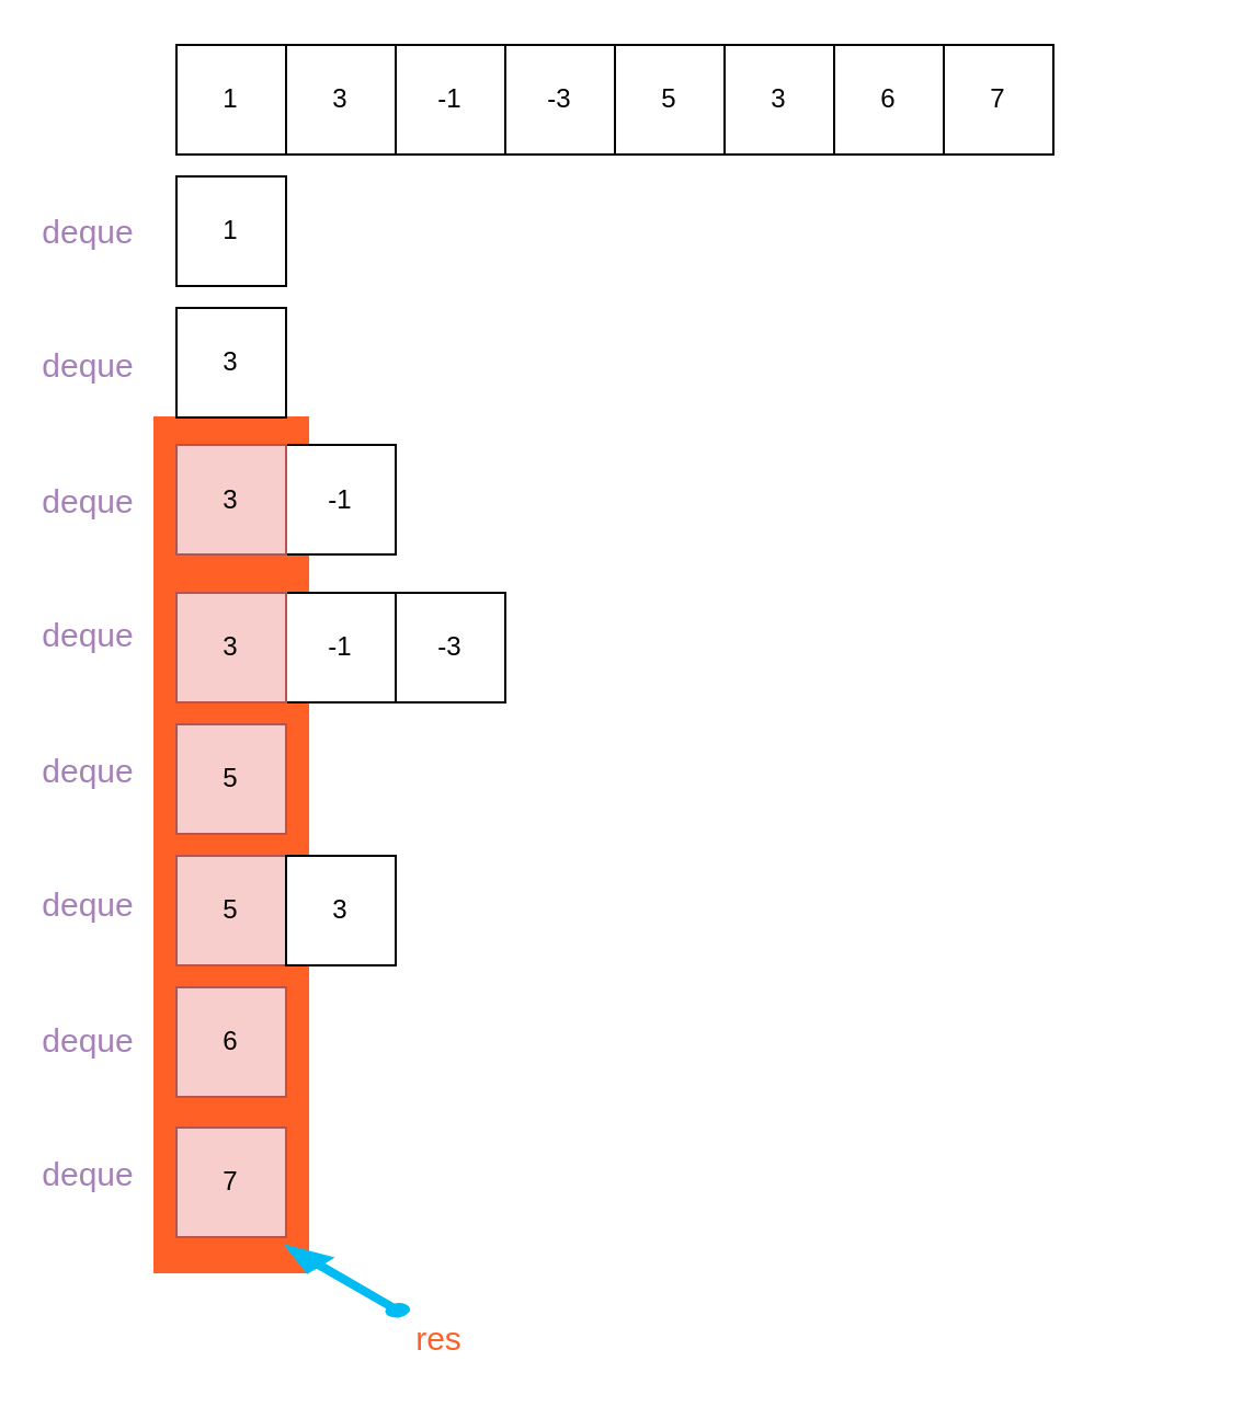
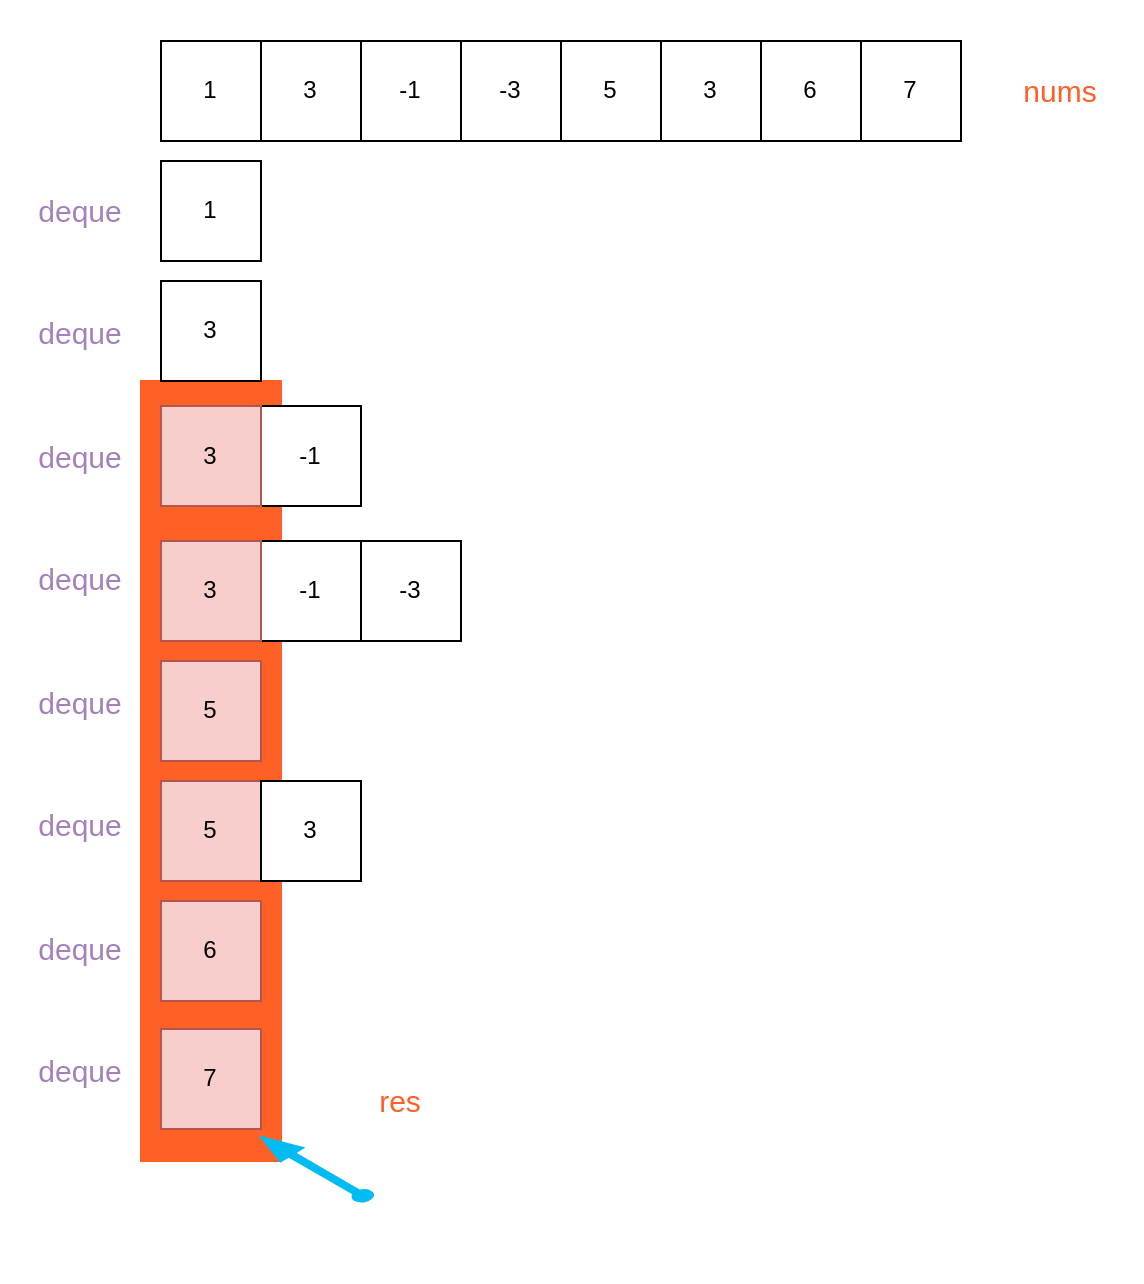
  <mxCell id="0" />
  <mxCell id="1" parent="0" />
  <mxCell id="2" value="" style="rounded=0;whiteSpace=wrap;html=1;strokeColor=#FF6026;fillColor=#FF6026;" vertex="1" parent="1"><mxGeometry x="70" y="190" width="70" height="390" as="geometry" /></mxCell>
  <mxCell id="3" value="1" style="rounded=0;whiteSpace=wrap;html=1;" vertex="1" parent="1"><mxGeometry x="80" y="20" width="50" height="50" as="geometry" /></mxCell>
  <mxCell id="4" value="3" style="rounded=0;whiteSpace=wrap;html=1;" vertex="1" parent="1"><mxGeometry x="130" y="20" width="50" height="50" as="geometry" /></mxCell>
  <mxCell id="5" value="-1" style="rounded=0;whiteSpace=wrap;html=1;" vertex="1" parent="1"><mxGeometry x="180" y="20" width="50" height="50" as="geometry" /></mxCell>
  <mxCell id="6" value="-3" style="rounded=0;whiteSpace=wrap;html=1;" vertex="1" parent="1"><mxGeometry x="230" y="20" width="50" height="50" as="geometry" /></mxCell>
  <mxCell id="7" value="5" style="rounded=0;whiteSpace=wrap;html=1;" vertex="1" parent="1"><mxGeometry x="280" y="20" width="50" height="50" as="geometry" /></mxCell>
  <mxCell id="8" value="3" style="rounded=0;whiteSpace=wrap;html=1;" vertex="1" parent="1"><mxGeometry x="330" y="20" width="50" height="50" as="geometry" /></mxCell>
  <mxCell id="9" value="6" style="rounded=0;whiteSpace=wrap;html=1;" vertex="1" parent="1"><mxGeometry x="380" y="20" width="50" height="50" as="geometry" /></mxCell>
  <mxCell id="10" value="7" style="rounded=0;whiteSpace=wrap;html=1;" vertex="1" parent="1"><mxGeometry x="430" y="20" width="50" height="50" as="geometry" /></mxCell>
  <mxCell id="11" value="1" style="rounded=0;whiteSpace=wrap;html=1;" vertex="1" parent="1"><mxGeometry x="80" y="80" width="50" height="50" as="geometry" /></mxCell>
  <mxCell id="12" value="3" style="rounded=0;whiteSpace=wrap;html=1;" vertex="1" parent="1"><mxGeometry x="80" y="140" width="50" height="50" as="geometry" /></mxCell>
  <mxCell id="13" value="-1" style="rounded=0;whiteSpace=wrap;html=1;" vertex="1" parent="1"><mxGeometry x="130" y="202.5" width="50" height="50" as="geometry" /></mxCell>
  <mxCell id="14" value="3" style="rounded=0;whiteSpace=wrap;html=1;fillColor=#f8cecc;strokeColor=#b85450;" vertex="1" parent="1"><mxGeometry x="80" y="202.5" width="50" height="50" as="geometry" /></mxCell>
  <mxCell id="15" value="-3" style="rounded=0;whiteSpace=wrap;html=1;" vertex="1" parent="1"><mxGeometry x="180" y="270" width="50" height="50" as="geometry" /></mxCell>
  <mxCell id="16" value="-1" style="rounded=0;whiteSpace=wrap;html=1;" vertex="1" parent="1"><mxGeometry x="130" y="270" width="50" height="50" as="geometry" /></mxCell>
  <mxCell id="17" value="3" style="rounded=0;whiteSpace=wrap;html=1;fillColor=#f8cecc;strokeColor=#b85450;" vertex="1" parent="1"><mxGeometry x="80" y="270" width="50" height="50" as="geometry" /></mxCell>
  <mxCell id="18" value="5" style="rounded=0;whiteSpace=wrap;html=1;fillColor=#f8cecc;strokeColor=#b85450;" vertex="1" parent="1"><mxGeometry x="80" y="330" width="50" height="50" as="geometry" /></mxCell>
  <mxCell id="19" value="6" style="rounded=0;whiteSpace=wrap;html=1;fillColor=#f8cecc;strokeColor=#b85450;" vertex="1" parent="1"><mxGeometry x="80" y="450" width="50" height="50" as="geometry" /></mxCell>
  <mxCell id="20" value="7" style="rounded=0;whiteSpace=wrap;html=1;fillColor=#f8cecc;strokeColor=#b85450;" vertex="1" parent="1"><mxGeometry x="80" y="514" width="50" height="50" as="geometry" /></mxCell>
  <mxCell id="21" value="5" style="rounded=0;whiteSpace=wrap;html=1;fillColor=#f8cecc;strokeColor=#b85450;" vertex="1" parent="1"><mxGeometry x="80" y="390" width="50" height="50" as="geometry" /></mxCell>
  <mxCell id="22" value="3" style="rounded=0;whiteSpace=wrap;html=1;" vertex="1" parent="1"><mxGeometry x="130" y="390" width="50" height="50" as="geometry" /></mxCell>
  <mxCell id="23" value="deque" style="text;html=1;strokeColor=none;fillColor=none;align=center;verticalAlign=middle;whiteSpace=wrap;rounded=0;fontColor=#A680B8;fontSize=15;" vertex="1" parent="1"><mxGeometry x="20" y="95" width="40" height="20" as="geometry" /></mxCell>
  <mxCell id="24" value="deque" style="text;html=1;strokeColor=none;fillColor=none;align=center;verticalAlign=middle;whiteSpace=wrap;rounded=0;fontColor=#A680B8;fontSize=15;" vertex="1" parent="1"><mxGeometry x="20" y="156" width="40" height="20" as="geometry" /></mxCell>
  <mxCell id="25" value="deque" style="text;html=1;strokeColor=none;fillColor=none;align=center;verticalAlign=middle;whiteSpace=wrap;rounded=0;fontColor=#A680B8;fontSize=15;" vertex="1" parent="1"><mxGeometry x="20" y="218" width="40" height="20" as="geometry" /></mxCell>
  <mxCell id="26" value="deque" style="text;html=1;strokeColor=none;fillColor=none;align=center;verticalAlign=middle;whiteSpace=wrap;rounded=0;fontColor=#A680B8;fontSize=15;" vertex="1" parent="1"><mxGeometry x="20" y="279" width="40" height="20" as="geometry" /></mxCell>
  <mxCell id="27" value="deque" style="text;html=1;strokeColor=none;fillColor=none;align=center;verticalAlign=middle;whiteSpace=wrap;rounded=0;fontColor=#A680B8;fontSize=15;" vertex="1" parent="1"><mxGeometry x="20" y="402" width="40" height="20" as="geometry" /></mxCell>
  <mxCell id="28" value="deque" style="text;html=1;strokeColor=none;fillColor=none;align=center;verticalAlign=middle;whiteSpace=wrap;rounded=0;fontColor=#A680B8;fontSize=15;" vertex="1" parent="1"><mxGeometry x="20" y="341" width="40" height="20" as="geometry" /></mxCell>
  <mxCell id="29" value="deque" style="text;html=1;strokeColor=none;fillColor=none;align=center;verticalAlign=middle;whiteSpace=wrap;rounded=0;fontColor=#A680B8;fontSize=15;" vertex="1" parent="1"><mxGeometry x="20" y="464" width="40" height="20" as="geometry" /></mxCell>
  <mxCell id="30" value="deque" style="text;html=1;strokeColor=none;fillColor=none;align=center;verticalAlign=middle;whiteSpace=wrap;rounded=0;fontColor=#A680B8;fontSize=15;" vertex="1" parent="1"><mxGeometry x="20" y="525" width="40" height="20" as="geometry" /></mxCell>
- <mxCell id="31" value="&lt;font color=&quot;#ff6026&quot;&gt;res&lt;/font&gt;" style="text;html=1;strokeColor=none;fillColor=none;align=center;verticalAlign=middle;whiteSpace=wrap;rounded=0;fontColor=#A680B8;fontSize=15;" vertex="1" parent="1"><mxGeometry x="180" y="600" width="40" height="20" as="geometry" /></mxCell>
+ <mxCell id="31" value="&lt;font color=&quot;#ff6026&quot;&gt;res&lt;/font&gt;" style="text;html=1;strokeColor=none;fillColor=none;align=center;verticalAlign=middle;whiteSpace=wrap;rounded=0;fontColor=#A680B8;fontSize=15;" vertex="1" parent="1"><mxGeometry x="180" y="540" width="40" height="20" as="geometry" /></mxCell>
  <mxCell id="32" value="" style="verticalLabelPosition=bottom;html=1;verticalAlign=top;strokeWidth=1;align=center;outlineConnect=0;dashed=0;outlineConnect=0;shape=mxgraph.aws3d.arrowNW;fillColor=#00BCF2;aspect=fixed;fontSize=15;fontColor=#A680B8;strokeColor=#00BCF2;" vertex="1" parent="1"><mxGeometry x="130" y="568" width="56" height="32" as="geometry" /></mxCell>
+ <mxCell id="33" value="&lt;font color=&quot;#ff6026&quot;&gt;nums&lt;/font&gt;" style="text;html=1;strokeColor=none;fillColor=none;align=center;verticalAlign=middle;whiteSpace=wrap;rounded=0;fontColor=#A680B8;fontSize=15;" vertex="1" parent="1"><mxGeometry x="510" y="35" width="40" height="20" as="geometry" /></mxCell>
